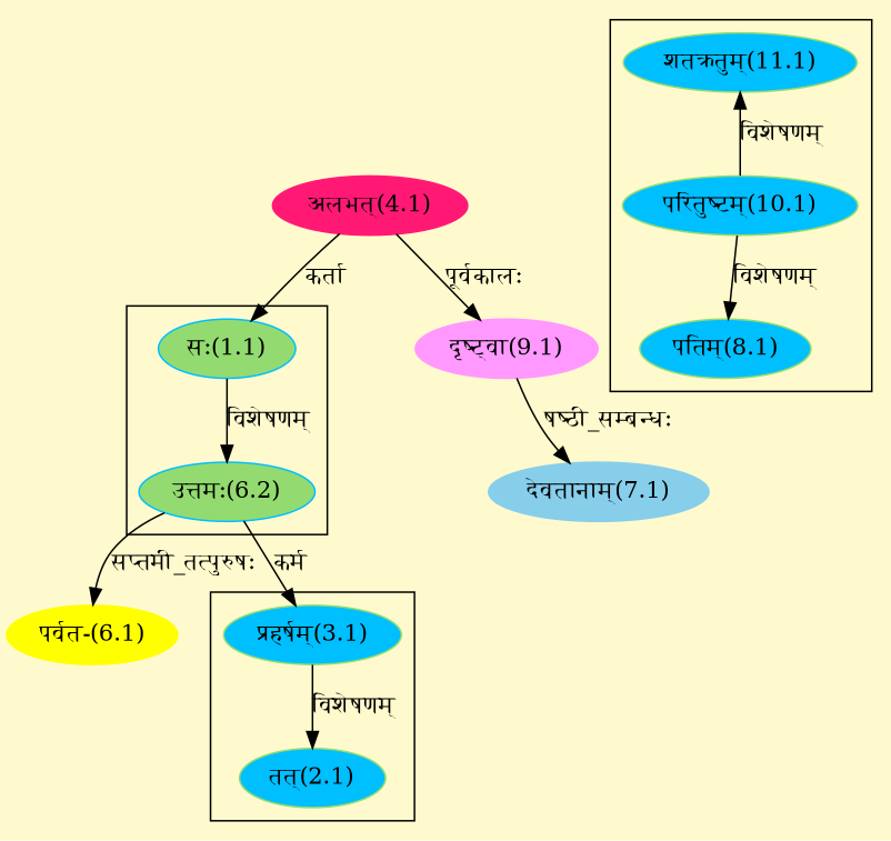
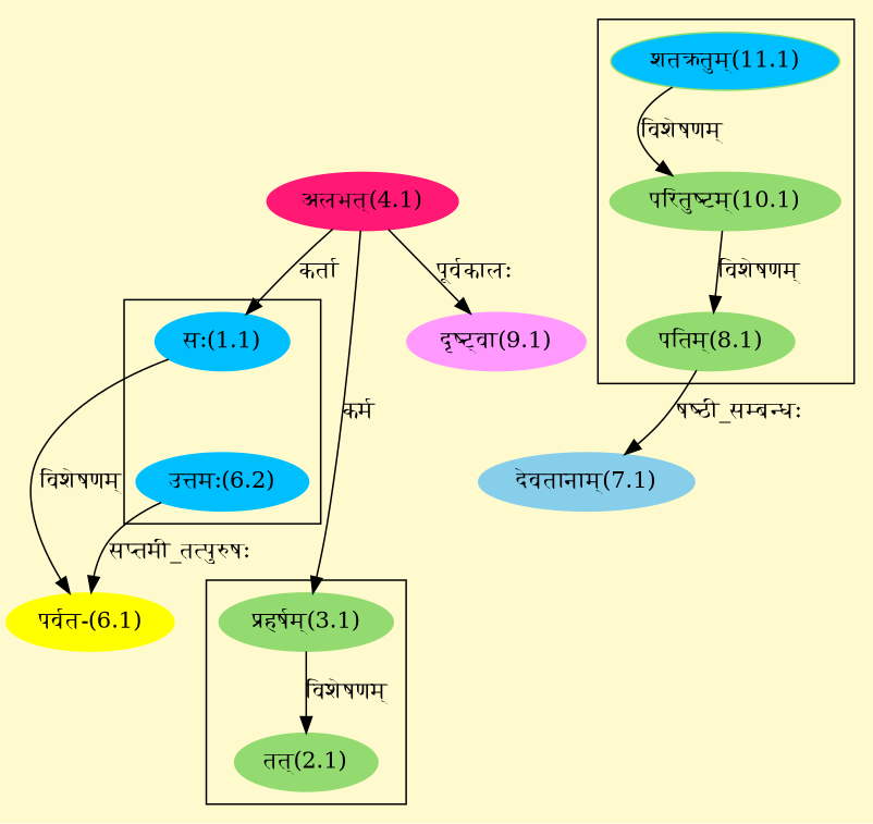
  digraph {
    bgcolor=lemonchiffon1
    compound=true
    rankdir=BT
    node [color="#93DB70" style=filled]
    edge [dir=back]
-   n1 [label="तत्(2.1)" fillcolor="#00BFFF"]
-   n2 [label="प्रहर्षम्(3.1)" fillcolor="#00BFFF"]
-   n3 [color="#00BFFF" label="उत्तमः(6.2)" fillcolor="#93DB70"]
-   n4 [color="#00BFFF" label="सः(1.1)" fillcolor="#93DB70"]
-   n5 [label="पतिम्(8.1)" fillcolor="#00BFFF"]
+   n1 [label="तत्(2.1)"]
+   n2 [label="प्रहर्षम्(3.1)"]
+   n3 [color="#00BFFF" label="उत्तमः(6.2)"]
+   n4 [color="#00BFFF" label="सः(1.1)"]
+   n5 [label="पतिम्(8.1)"]
    n6 [fillcolor="#00BFFF" label="शतक्रतुम्(11.1)"]
-   n7 [label="परितुष्टम्(10.1)" fillcolor="#00BFFF"]
+   n7 [label="परितुष्टम्(10.1)"]
    n8 [color="#FF1975" label="अलभत्(4.1)"]
    n9 [color="#FF99FF" label="दृष्ट्वा(9.1)"]
    n10 [color="#FFFF00" label="पर्वत-(6.1)"]
    n11 [color="#87CEEB" label="देवतानाम्(7.1)"]
    subgraph cluster_1 {
      n1
      n2
    }
    subgraph cluster_2 {
      n3
      n4
    }
    subgraph cluster_3 {
      n5
      n6
      n7
    }
    n1 -> n2 [label="विशेषणम्"]
-   n2 -> n3 [label="कर्म"]
-   n3 -> n4 [label="विशेषणम्"]
+   n2 -> n8 [label="कर्म"]
+   n10 -> n4 [label="विशेषणम्"]
    n4 -> n8 [label="कर्ता"]
    n5 -> n7 [label="विशेषणम्"]
-   n6 -> n7 [label="विशेषणम्"]
+   n7 -> n6 [label="विशेषणम्"]
    n9 -> n8 [label="पूर्वकालः"]
    n10 -> n3 [label="सप्तमी_तत्पुरुषः"]
-   n11 -> n9 [label="षष्ठी_सम्बन्धः"]
+   n11 -> n5 [label="षष्ठी_सम्बन्धः"]
  }
